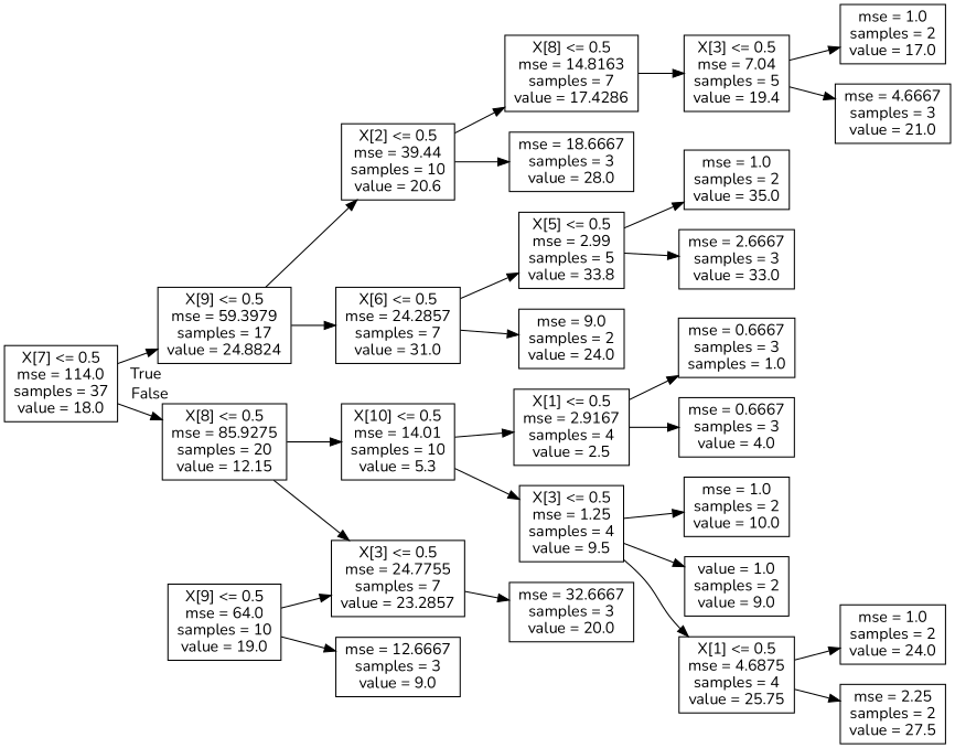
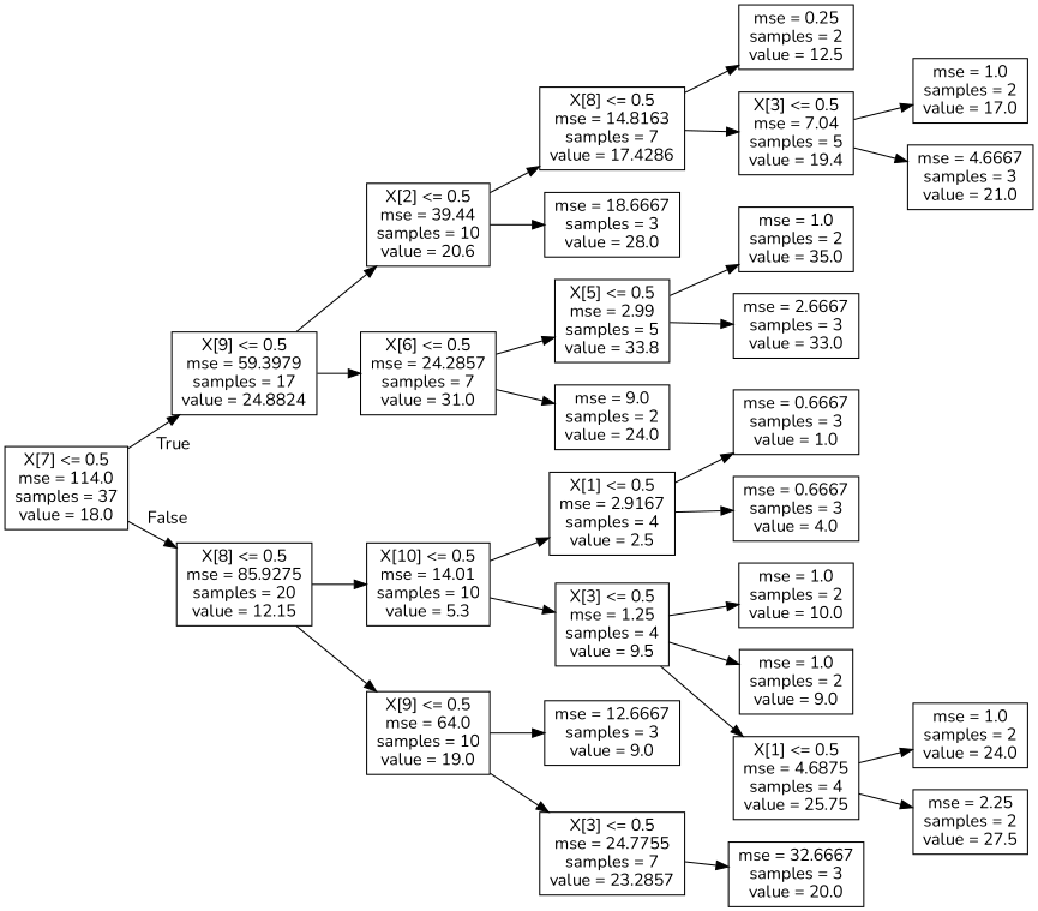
  digraph {
    fontname=Nunito
    rankdir=LR
    node [fontname=Nunito shape=box]
    edge [fontname=Nunito]
    n1 [label="X[7] <= 0.5\nmse = 114.0\nsamples = 37\nvalue = 18.0"]
    n2 [label="X[9] <= 0.5\nmse = 59.3979\nsamples = 17\nvalue = 24.8824"]
    n3 [label="X[8] <= 0.5\nmse = 85.9275\nsamples = 20\nvalue = 12.15"]
    n4 [label="X[2] <= 0.5\nmse = 39.44\nsamples = 10\nvalue = 20.6"]
    n5 [label="X[6] <= 0.5\nmse = 24.2857\nsamples = 7\nvalue = 31.0"]
    n6 [label="X[10] <= 0.5\nmse = 14.01\nsamples = 10\nvalue = 5.3"]
    n7 [label="X[9] <= 0.5\nmse = 64.0\nsamples = 10\nvalue = 19.0"]
    n8 [label="X[8] <= 0.5\nmse = 14.8163\nsamples = 7\nvalue = 17.4286"]
    n9 [label="mse = 18.6667\nsamples = 3\nvalue = 28.0"]
    n10 [label="X[5] <= 0.5\nmse = 2.99\nsamples = 5\nvalue = 33.8"]
    n11 [label="mse = 9.0\nsamples = 2\nvalue = 24.0"]
+   n12 [label="mse = 0.25\nsamples = 2\nvalue = 12.5"]
    n13 [label="X[3] <= 0.5\nmse = 7.04\nsamples = 5\nvalue = 19.4"]
    n14 [label="mse = 1.0\nsamples = 2\nvalue = 17.0"]
    n15 [label="mse = 4.6667\nsamples = 3\nvalue = 21.0"]
    n16 [label="mse = 1.0\nsamples = 2\nvalue = 35.0"]
    n17 [label="mse = 2.6667\nsamples = 3\nvalue = 33.0"]
    n18 [label="X[1] <= 0.5\nmse = 2.9167\nsamples = 4\nvalue = 2.5"]
    n19 [label="X[3] <= 0.5\nmse = 1.25\nsamples = 4\nvalue = 9.5"]
    n20 [label="mse = 12.6667\nsamples = 3\nvalue = 9.0"]
    n21 [label="X[3] <= 0.5\nmse = 24.7755\nsamples = 7\nvalue = 23.2857"]
-   n22 [label="mse = 0.6667\nsamples = 3\nsamples = 1.0"]
+   n22 [label="mse = 0.6667\nsamples = 3\nvalue = 1.0"]
    n23 [label="mse = 0.6667\nsamples = 3\nvalue = 4.0"]
    n24 [label="mse = 1.0\nsamples = 2\nvalue = 10.0"]
-   n25 [label="value = 1.0\nsamples = 2\nvalue = 9.0"]
+   n25 [label="mse = 1.0\nsamples = 2\nvalue = 9.0"]
    n26 [label="X[1] <= 0.5\nmse = 4.6875\nsamples = 4\nvalue = 25.75"]
    n27 [label="mse = 32.6667\nsamples = 3\nvalue = 20.0"]
    n28 [label="mse = 1.0\nsamples = 2\nvalue = 24.0"]
    n29 [label="mse = 2.25\nsamples = 2\nvalue = 27.5"]
    n1 -> n2 [headlabel=True labelangle=45 labeldistance=2.5]
    n1 -> n3 [headlabel=False labelangle=-45 labeldistance=2.5]
    n2 -> n4
    n2 -> n5
    n3 -> n6
-   n3 -> n21
+   n3 -> n7
    n4 -> n8
    n4 -> n9
    n5 -> n10
    n5 -> n11
    n6 -> n18
    n6 -> n19
    n7 -> n20
    n7 -> n21
+   n8 -> n12
    n8 -> n13
    n10 -> n16
    n10 -> n17
    n13 -> n14
    n13 -> n15
    n18 -> n22
    n18 -> n23
    n19 -> n24
    n19 -> n25
    n19 -> n26
    n21 -> n27
    n26 -> n28
    n26 -> n29
  }
